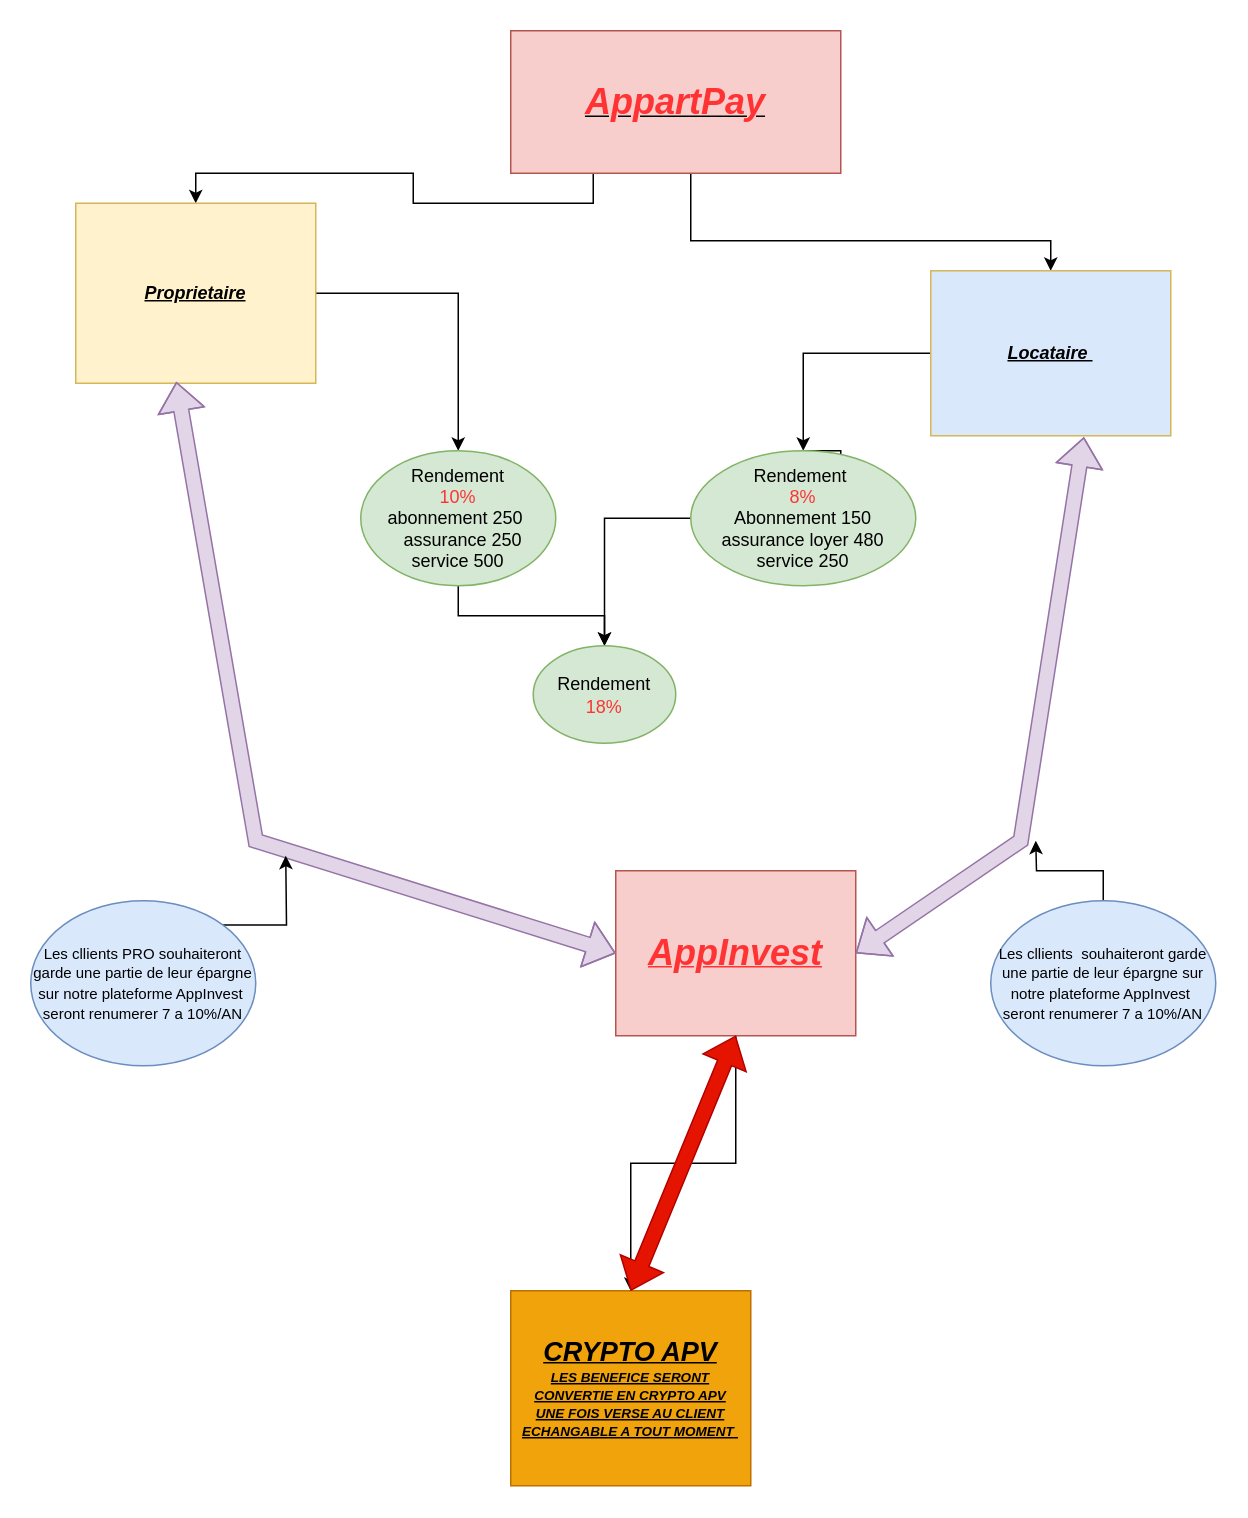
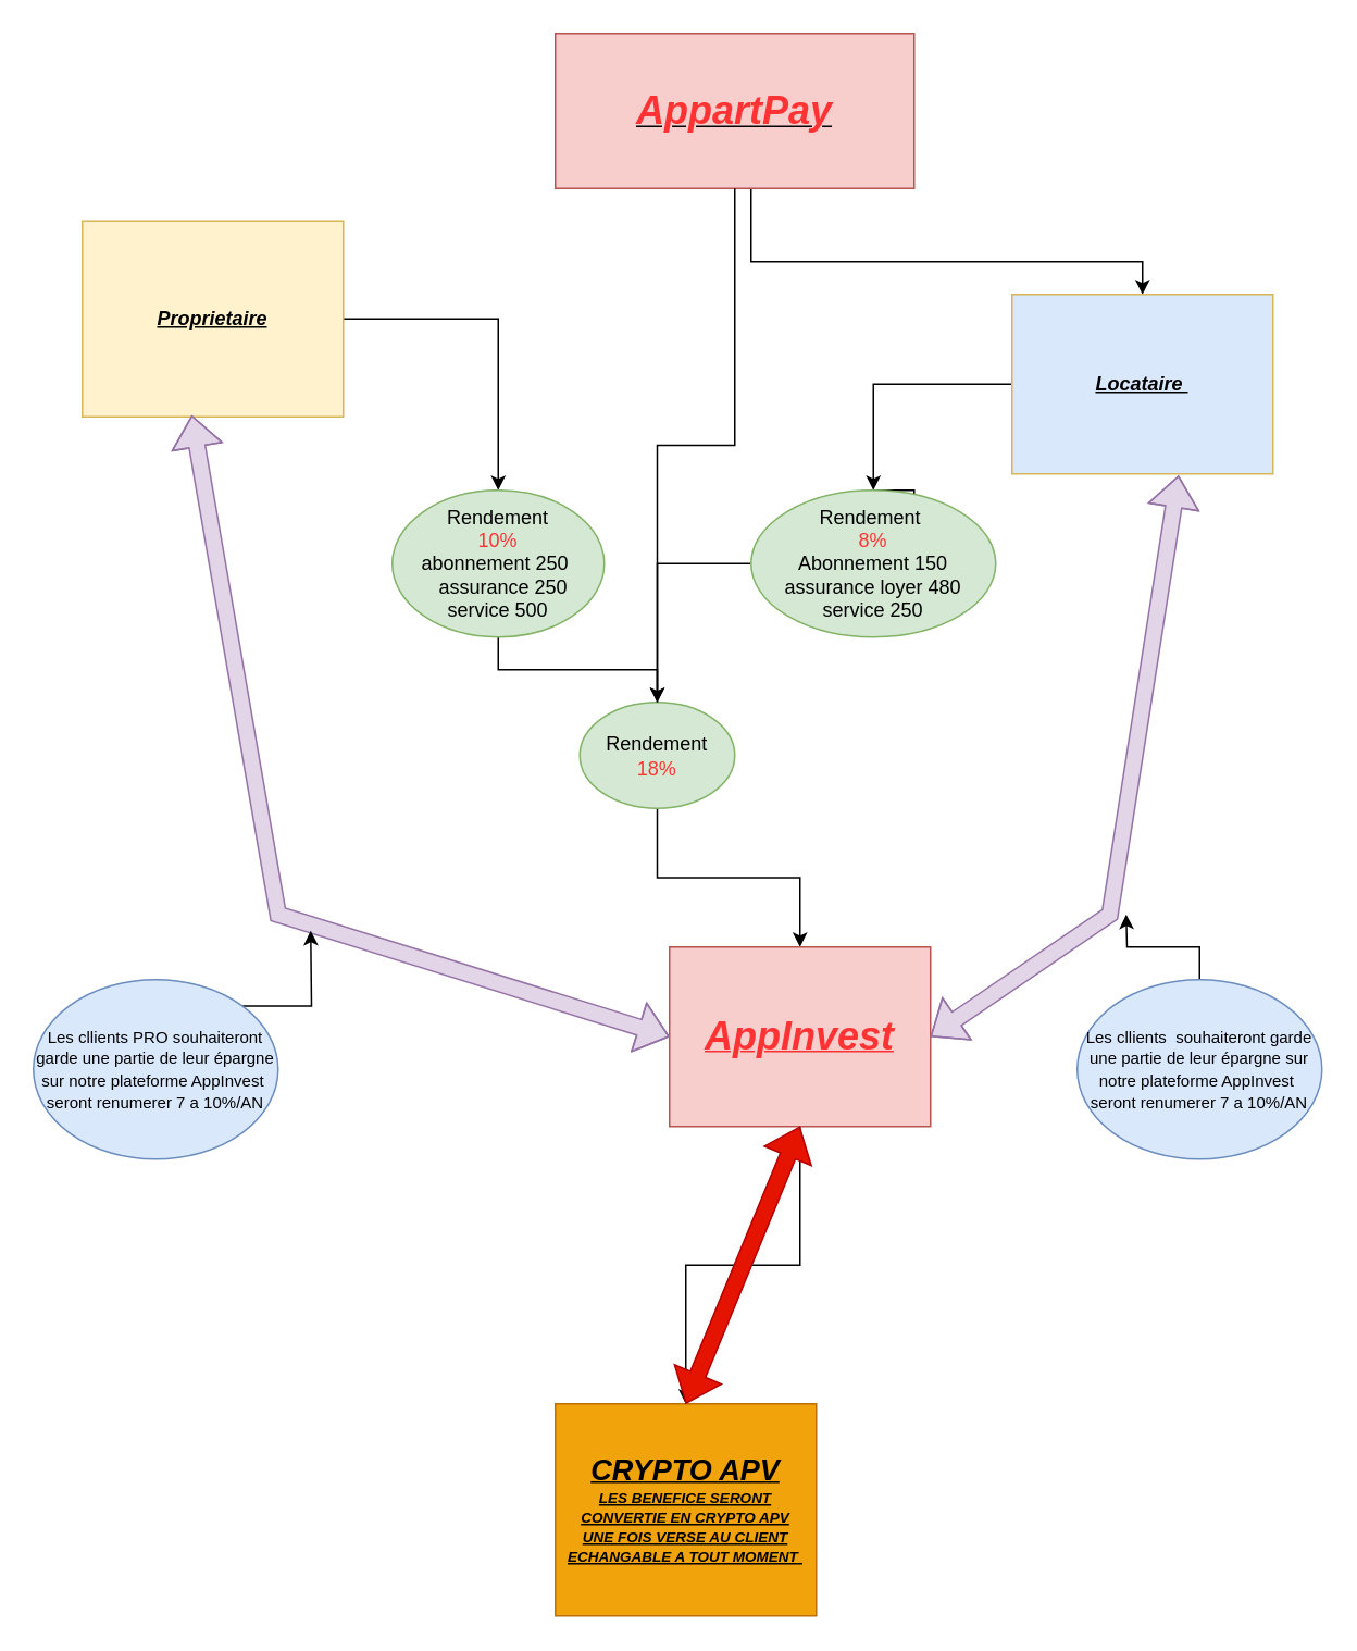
  <mxCell id="0" />
  <mxCell id="1" parent="0" />
- <mxCell id="2" style="edgeStyle=orthogonalEdgeStyle;rounded=0;orthogonalLoop=1;jettySize=auto;html=1;exitX=0.25;exitY=1;exitDx=0;exitDy=0;" edge="1" parent="1" source="5" target="7"><mxGeometry relative="1" as="geometry" /></mxCell>
  <mxCell id="3" style="edgeStyle=orthogonalEdgeStyle;rounded=0;orthogonalLoop=1;jettySize=auto;html=1;exitX=0.75;exitY=1;exitDx=0;exitDy=0;" edge="1" parent="1" source="5"><mxGeometry relative="1" as="geometry"><mxPoint x="700" y="180" as="targetPoint" /><Array as="points"><mxPoint x="460" y="160" /><mxPoint x="700" y="160" /></Array></mxGeometry></mxCell>
+ <mxCell id="4" style="edgeStyle=orthogonalEdgeStyle;rounded=0;orthogonalLoop=1;jettySize=auto;html=1;fontColor=#FF3333;startArrow=none;" edge="1" parent="1" source="17" target="16"><mxGeometry relative="1" as="geometry" /></mxCell>
  <mxCell id="5" value="&lt;font color=&quot;#ff3333&quot; style=&quot;font-size: 24px;&quot;&gt;AppartPay&lt;/font&gt;" style="rounded=0;whiteSpace=wrap;html=1;fillColor=#f8cecc;strokeColor=#b85450;fontStyle=7;align=center;" vertex="1" parent="1"><mxGeometry x="340" y="20" width="220" height="95" as="geometry" /></mxCell>
  <mxCell id="6" style="edgeStyle=orthogonalEdgeStyle;rounded=0;orthogonalLoop=1;jettySize=auto;html=1;entryX=0.5;entryY=0;entryDx=0;entryDy=0;" edge="1" parent="1" source="7" target="9"><mxGeometry relative="1" as="geometry" /></mxCell>
  <mxCell id="7" value="Proprietaire" style="rounded=0;whiteSpace=wrap;html=1;fillColor=#fff2cc;strokeColor=#d6b656;fontStyle=7;align=center;" vertex="1" parent="1"><mxGeometry x="50" y="135" width="160" height="120" as="geometry" /></mxCell>
  <mxCell id="8" style="edgeStyle=orthogonalEdgeStyle;rounded=0;orthogonalLoop=1;jettySize=auto;html=1;fontColor=#7EA6E0;" edge="1" parent="1" source="9" target="17"><mxGeometry relative="1" as="geometry" /></mxCell>
  <mxCell id="9" value="Rendement&lt;br&gt;&lt;font color=&quot;#ff3333&quot;&gt;10%&lt;/font&gt;&lt;br&gt;abonnement 250&amp;nbsp;&lt;br&gt;&amp;nbsp; assurance 250&lt;br&gt;service 500" style="ellipse;whiteSpace=wrap;html=1;fillColor=#d5e8d4;strokeColor=#82b366;" vertex="1" parent="1"><mxGeometry x="240" y="300" width="130" height="90" as="geometry" /></mxCell>
  <mxCell id="10" style="edgeStyle=orthogonalEdgeStyle;rounded=0;orthogonalLoop=1;jettySize=auto;html=1;exitX=0;exitY=0.5;exitDx=0;exitDy=0;fontColor=#FF3333;" edge="1" parent="1" source="11" target="14"><mxGeometry relative="1" as="geometry" /></mxCell>
  <mxCell id="11" value="Locataire&amp;nbsp;" style="rounded=0;whiteSpace=wrap;html=1;fillColor=#dae8fc;strokeColor=#d6b656;fontStyle=7;align=center;" vertex="1" parent="1"><mxGeometry x="620" y="180" width="160" height="110" as="geometry" /></mxCell>
  <mxCell id="12" style="edgeStyle=orthogonalEdgeStyle;rounded=0;orthogonalLoop=1;jettySize=auto;html=1;exitX=0.5;exitY=0;exitDx=0;exitDy=0;" edge="1" parent="1" source="14"><mxGeometry relative="1" as="geometry"><mxPoint x="560" y="330" as="targetPoint" /></mxGeometry></mxCell>
  <mxCell id="13" style="edgeStyle=orthogonalEdgeStyle;rounded=0;orthogonalLoop=1;jettySize=auto;html=1;fontColor=#7EA6E0;" edge="1" parent="1" source="14" target="17"><mxGeometry relative="1" as="geometry" /></mxCell>
  <mxCell id="14" value="Rendement&amp;nbsp;&lt;br&gt;&lt;font color=&quot;#ff3333&quot;&gt;8%&lt;br&gt;&lt;/font&gt;Abonnement 150&lt;br&gt;assurance loyer 480&lt;br&gt;service 250" style="ellipse;whiteSpace=wrap;html=1;fillColor=#d5e8d4;strokeColor=#82b366;" vertex="1" parent="1"><mxGeometry x="460" y="300" width="150" height="90" as="geometry" /></mxCell>
  <mxCell id="15" style="edgeStyle=orthogonalEdgeStyle;rounded=0;orthogonalLoop=1;jettySize=auto;html=1;fontSize=10;fontColor=#FF3333;" edge="1" parent="1" source="16" target="25"><mxGeometry relative="1" as="geometry" /></mxCell>
  <mxCell id="16" value="&lt;font style=&quot;font-size: 24px;&quot;&gt;AppInvest&lt;br&gt;&lt;/font&gt;" style="rounded=0;whiteSpace=wrap;html=1;fillColor=#f8cecc;strokeColor=#b85450;fontStyle=7;align=center;fontColor=#FF3333;" vertex="1" parent="1"><mxGeometry x="410" y="580" width="160" height="110" as="geometry" /></mxCell>
  <mxCell id="17" value="Rendement&lt;br&gt;&lt;font color=&quot;#ff3333&quot;&gt;18%&lt;/font&gt;" style="ellipse;whiteSpace=wrap;html=1;fillColor=#d5e8d4;strokeColor=#82b366;" vertex="1" parent="1"><mxGeometry x="355" y="430" width="95" height="65" as="geometry" /></mxCell>
+ <mxCell id="18" value="" style="edgeStyle=orthogonalEdgeStyle;rounded=0;orthogonalLoop=1;jettySize=auto;html=1;fontColor=#FF3333;endArrow=none;" edge="1" parent="1" source="5" target="17"><mxGeometry relative="1" as="geometry"><mxPoint x="420" y="130" as="sourcePoint" /><mxPoint x="420" y="580" as="targetPoint" /></mxGeometry></mxCell>
  <mxCell id="19" value="" style="shape=flexArrow;endArrow=classic;startArrow=classic;html=1;rounded=0;fontSize=24;fontColor=#FF3333;entryX=0.419;entryY=0.992;entryDx=0;entryDy=0;entryPerimeter=0;exitX=0;exitY=0.5;exitDx=0;exitDy=0;fillColor=#e1d5e7;strokeColor=#9673a6;" edge="1" parent="1" source="16" target="7"><mxGeometry width="100" height="100" relative="1" as="geometry"><mxPoint x="380" y="450" as="sourcePoint" /><mxPoint x="480" y="350" as="targetPoint" /><Array as="points"><mxPoint x="170" y="560" /></Array></mxGeometry></mxCell>
  <mxCell id="20" style="edgeStyle=orthogonalEdgeStyle;rounded=0;orthogonalLoop=1;jettySize=auto;html=1;exitX=1;exitY=0;exitDx=0;exitDy=0;fontSize=10;fontColor=#FF3333;" edge="1" parent="1" source="21"><mxGeometry relative="1" as="geometry"><mxPoint x="190" y="570" as="targetPoint" /></mxGeometry></mxCell>
  <mxCell id="21" value="&lt;font style=&quot;font-size: 10px;&quot;&gt;Les cllients PRO souhaiteront garde une partie de leur épargne sur notre plateforme AppInvest&amp;nbsp;&lt;br&gt;seront renumerer 7 a 10%/AN&lt;br&gt;&lt;/font&gt;" style="ellipse;whiteSpace=wrap;html=1;fontSize=11;fillColor=#dae8fc;strokeColor=#6c8ebf;" vertex="1" parent="1"><mxGeometry y="600" width="150" height="110" as="geometry" x="20" /></mxCell>
  <mxCell id="22" style="edgeStyle=orthogonalEdgeStyle;rounded=0;orthogonalLoop=1;jettySize=auto;html=1;fontSize=10;fontColor=#FF3333;" edge="1" parent="1" source="23"><mxGeometry relative="1" as="geometry"><mxPoint x="690" y="560" as="targetPoint" /></mxGeometry></mxCell>
  <mxCell id="23" value="&lt;font style=&quot;font-size: 10px;&quot;&gt;Les cllients &amp;nbsp;souhaiteront garde une partie de leur épargne sur notre plateforme AppInvest&amp;nbsp;&lt;br&gt;seront renumerer 7 a 10%/AN&lt;br&gt;&lt;/font&gt;" style="ellipse;whiteSpace=wrap;html=1;fontSize=11;fillColor=#dae8fc;strokeColor=#6c8ebf;" vertex="1" parent="1"><mxGeometry x="660" y="600" width="150" height="110" as="geometry" /></mxCell>
  <mxCell id="24" value="" style="shape=flexArrow;endArrow=classic;startArrow=classic;html=1;rounded=0;fontSize=10;fontColor=#FF3333;entryX=0.638;entryY=1.009;entryDx=0;entryDy=0;entryPerimeter=0;exitX=1;exitY=0.5;exitDx=0;exitDy=0;fillColor=#e1d5e7;strokeColor=#9673a6;" edge="1" parent="1" source="16" target="11"><mxGeometry width="100" height="100" relative="1" as="geometry"><mxPoint x="380" y="640" as="sourcePoint" /><mxPoint x="480" y="540" as="targetPoint" /><Array as="points"><mxPoint x="680" y="560" /></Array></mxGeometry></mxCell>
  <mxCell id="25" value="&lt;font style=&quot;font-size: 18px;&quot;&gt;CRYPTO APV&lt;/font&gt;&lt;br&gt;&lt;font color=&quot;#000000&quot; style=&quot;font-size: 9px;&quot;&gt;&lt;font style=&quot;font-size: 9px;&quot;&gt;&lt;span style=&quot;caret-color: rgb(0, 0, 0);&quot;&gt;LES BENEFICE SERONT CONVERTIE EN CRYPTO APV&lt;br&gt;&lt;/span&gt;&lt;/font&gt;UNE FOIS VERSE AU CLIENT ECHANGABLE A TOUT MOMENT&lt;/font&gt;&amp;nbsp;" style="rounded=0;whiteSpace=wrap;html=1;fillColor=#f0a30a;strokeColor=#BD7000;fontStyle=7;align=center;fontColor=#000000;fontSize=10;" vertex="1" parent="1"><mxGeometry x="340" y="860" width="160" height="130" as="geometry" /></mxCell>
  <mxCell id="26" value="" style="shape=flexArrow;endArrow=classic;startArrow=classic;html=1;rounded=0;fontSize=9;fontColor=#000000;entryX=0.5;entryY=1;entryDx=0;entryDy=0;exitX=0.5;exitY=0;exitDx=0;exitDy=0;fillColor=#e51400;strokeColor=#B20000;" edge="1" parent="1" source="25" target="16"><mxGeometry width="100" height="100" relative="1" as="geometry"><mxPoint x="380" y="840" as="sourcePoint" /><mxPoint x="480" y="740" as="targetPoint" /></mxGeometry></mxCell>
